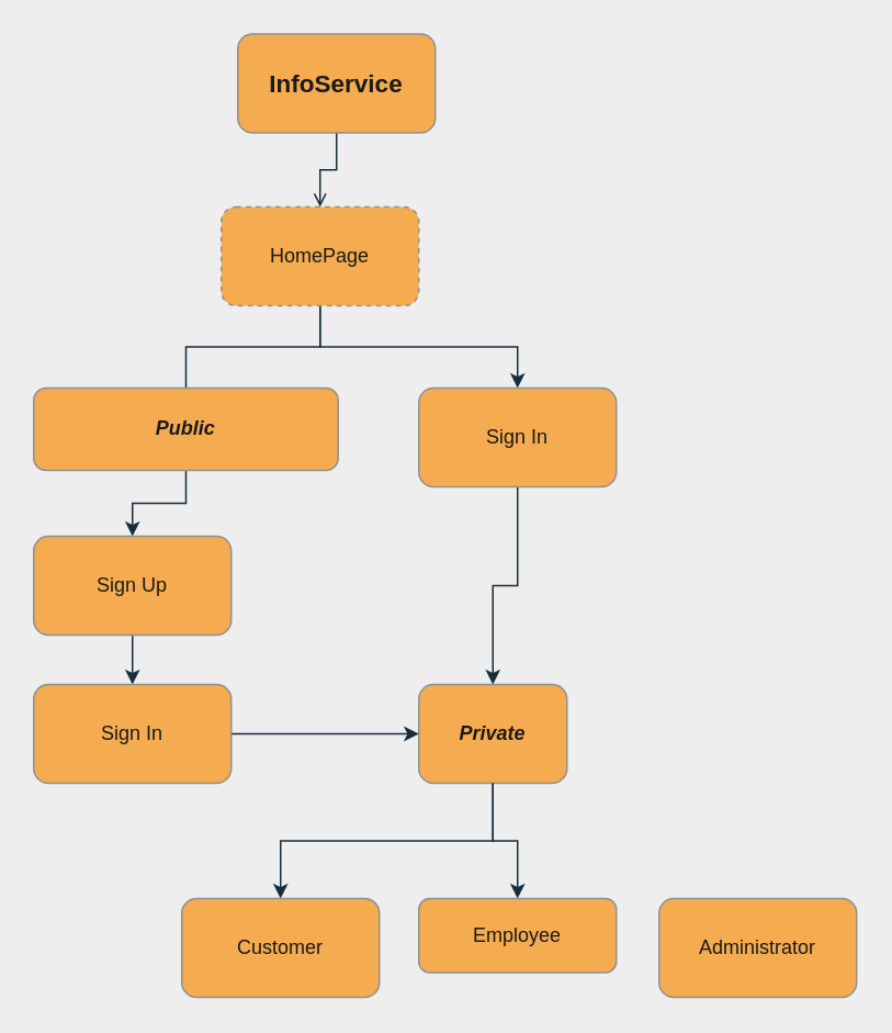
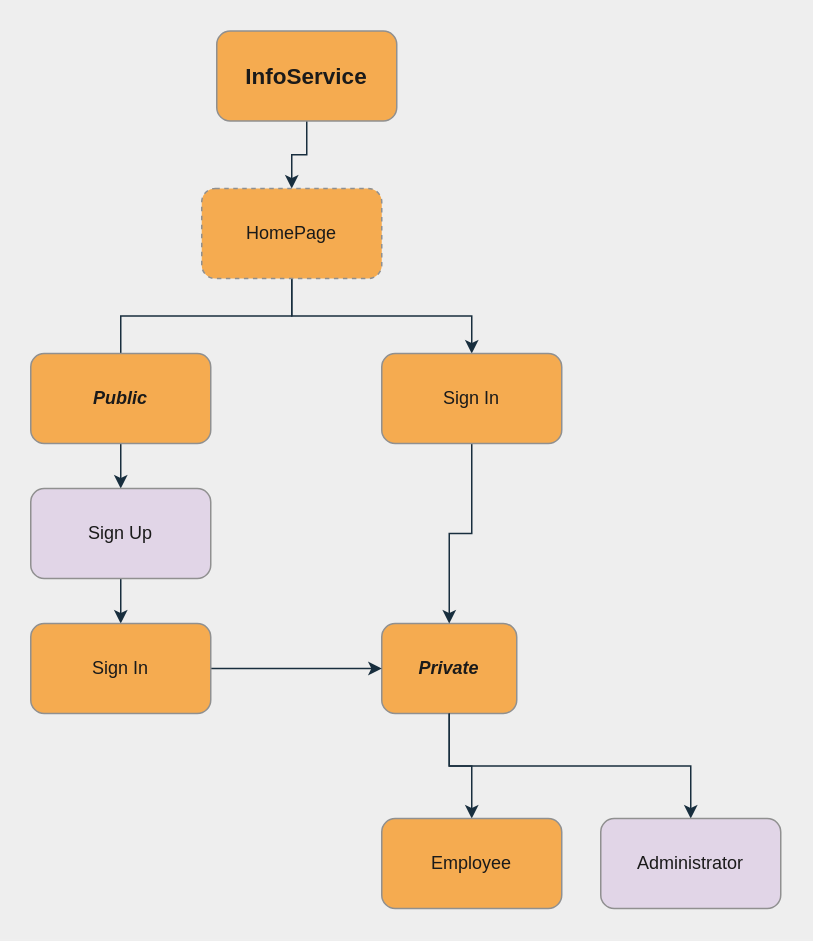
  <mxCell id="0" />
  <mxCell id="1" parent="0" />
- <mxCell id="2" style="edgeStyle=orthogonalEdgeStyle;rounded=0;orthogonalLoop=1;jettySize=auto;html=1;entryX=0.5;entryY=0;entryDx=0;entryDy=0;labelBackgroundColor=#EEEEEE;strokeColor=#182E3E;fontColor=#1A1A1A;endArrow=open;" edge="1" parent="1" source="3" target="6"><mxGeometry relative="1" as="geometry" /></mxCell>
+ <mxCell id="2" style="edgeStyle=orthogonalEdgeStyle;rounded=0;orthogonalLoop=1;jettySize=auto;html=1;entryX=0.5;entryY=0;entryDx=0;entryDy=0;labelBackgroundColor=#EEEEEE;strokeColor=#182E3E;fontColor=#1A1A1A;" edge="1" parent="1" source="3" target="6"><mxGeometry relative="1" as="geometry" /></mxCell>
  <mxCell id="3" value="&lt;b&gt;&lt;font style=&quot;font-size: 15px&quot;&gt;InfoService&lt;/font&gt;&lt;/b&gt;" style="rounded=1;whiteSpace=wrap;html=1;fillColor=#F5AB50;strokeColor=#909090;fontColor=#1A1A1A;" vertex="1" parent="1"><mxGeometry x="144" y="20" width="120" height="60" as="geometry" /></mxCell>
  <mxCell id="4" style="edgeStyle=orthogonalEdgeStyle;rounded=0;orthogonalLoop=1;jettySize=auto;html=1;entryX=0.5;entryY=0;entryDx=0;entryDy=0;labelBackgroundColor=#EEEEEE;strokeColor=#182E3E;fontColor=#1A1A1A;endArrow=none;" edge="1" parent="1" source="6" target="9"><mxGeometry relative="1" as="geometry" /></mxCell>
  <mxCell id="5" style="edgeStyle=orthogonalEdgeStyle;rounded=0;orthogonalLoop=1;jettySize=auto;html=1;exitX=0.5;exitY=1;exitDx=0;exitDy=0;labelBackgroundColor=#EEEEEE;strokeColor=#182E3E;fontColor=#1A1A1A;" edge="1" parent="1" source="6" target="13"><mxGeometry relative="1" as="geometry" /></mxCell>
  <mxCell id="6" value="HomePage" style="rounded=1;whiteSpace=wrap;html=1;fillColor=#F5AB50;strokeColor=#909090;fontColor=#1A1A1A;dashed=1;" vertex="1" parent="1"><mxGeometry x="134" y="125" width="120" height="60" as="geometry" /></mxCell>
  <mxCell id="7" value="&lt;b&gt;&lt;i&gt;Private&lt;/i&gt;&lt;/b&gt;" style="rounded=1;whiteSpace=wrap;html=1;fillColor=#F5AB50;strokeColor=#909090;fontColor=#1A1A1A;" vertex="1" parent="1"><mxGeometry x="254" y="415" width="90" height="60" as="geometry" /></mxCell>
  <mxCell id="8" style="edgeStyle=orthogonalEdgeStyle;rounded=0;orthogonalLoop=1;jettySize=auto;html=1;exitX=0.5;exitY=1;exitDx=0;exitDy=0;entryX=0.5;entryY=0;entryDx=0;entryDy=0;labelBackgroundColor=#EEEEEE;strokeColor=#182E3E;fontColor=#1A1A1A;" edge="1" parent="1" source="9" target="11"><mxGeometry relative="1" as="geometry" /></mxCell>
- <mxCell id="9" value="&lt;b&gt;&lt;i&gt;Public&lt;/i&gt;&lt;/b&gt;" style="rounded=1;whiteSpace=wrap;html=1;fillColor=#F5AB50;strokeColor=#909090;fontColor=#1A1A1A;" vertex="1" parent="1"><mxGeometry x="20" y="235" width="185" height="50" as="geometry" /></mxCell>
+ <mxCell id="9" value="&lt;b&gt;&lt;i&gt;Public&lt;/i&gt;&lt;/b&gt;" style="rounded=1;whiteSpace=wrap;html=1;fillColor=#F5AB50;strokeColor=#909090;fontColor=#1A1A1A;" vertex="1" parent="1"><mxGeometry x="20" y="235" width="120" height="60" as="geometry" /></mxCell>
  <mxCell id="10" style="edgeStyle=orthogonalEdgeStyle;rounded=0;orthogonalLoop=1;jettySize=auto;html=1;exitX=0.5;exitY=1;exitDx=0;exitDy=0;entryX=0.5;entryY=0;entryDx=0;entryDy=0;labelBackgroundColor=#EEEEEE;strokeColor=#182E3E;fontColor=#1A1A1A;" edge="1" parent="1" source="11" target="15"><mxGeometry relative="1" as="geometry" /></mxCell>
- <mxCell id="11" value="Sign Up" style="rounded=1;whiteSpace=wrap;html=1;fillColor=#F5AB50;strokeColor=#909090;fontColor=#1A1A1A;" vertex="1" parent="1"><mxGeometry x="20" y="325" width="120" height="60" as="geometry" /></mxCell>
+ <mxCell id="11" value="Sign Up" style="rounded=1;whiteSpace=wrap;html=1;fillColor=#e1d5e7;strokeColor=#909090;fontColor=#1A1A1A;" vertex="1" parent="1"><mxGeometry x="20" y="325" width="120" height="60" as="geometry" /></mxCell>
  <mxCell id="12" style="edgeStyle=orthogonalEdgeStyle;rounded=0;orthogonalLoop=1;jettySize=auto;html=1;entryX=0.5;entryY=0;entryDx=0;entryDy=0;labelBackgroundColor=#EEEEEE;strokeColor=#182E3E;fontColor=#1A1A1A;" edge="1" parent="1" source="13" target="7"><mxGeometry relative="1" as="geometry" /></mxCell>
  <mxCell id="13" value="Sign In" style="rounded=1;whiteSpace=wrap;html=1;fillColor=#F5AB50;strokeColor=#909090;fontColor=#1A1A1A;" vertex="1" parent="1"><mxGeometry x="254" y="235" width="120" height="60" as="geometry" /></mxCell>
  <mxCell id="14" style="edgeStyle=orthogonalEdgeStyle;rounded=0;orthogonalLoop=1;jettySize=auto;html=1;labelBackgroundColor=#EEEEEE;strokeColor=#182E3E;fontColor=#1A1A1A;" edge="1" parent="1" source="15" target="7"><mxGeometry relative="1" as="geometry" /></mxCell>
  <mxCell id="15" value="Sign In" style="rounded=1;whiteSpace=wrap;html=1;fillColor=#F5AB50;strokeColor=#909090;fontColor=#1A1A1A;" vertex="1" parent="1"><mxGeometry x="20" y="415" width="120" height="60" as="geometry" /></mxCell>
  <mxCell id="16" style="edgeStyle=orthogonalEdgeStyle;rounded=0;orthogonalLoop=1;jettySize=auto;html=1;exitX=0.5;exitY=1;exitDx=0;exitDy=0;entryX=0.5;entryY=0;entryDx=0;entryDy=0;labelBackgroundColor=#EEEEEE;strokeColor=#182E3E;fontColor=#1A1A1A;" edge="1" parent="1" source="7" target="19"><mxGeometry relative="1" as="geometry"><mxPoint x="314" y="565" as="sourcePoint" /></mxGeometry></mxCell>
- <mxCell id="18" style="edgeStyle=orthogonalEdgeStyle;rounded=0;orthogonalLoop=1;jettySize=auto;html=1;exitX=0.5;exitY=1;exitDx=0;exitDy=0;entryX=0.5;entryY=0;entryDx=0;entryDy=0;labelBackgroundColor=#EEEEEE;strokeColor=#182E3E;fontColor=#1A1A1A;" edge="1" parent="1" source="7" target="21"><mxGeometry relative="1" as="geometry"><mxPoint x="314" y="565" as="sourcePoint" /></mxGeometry></mxCell>
- <mxCell id="19" value="Employee" style="rounded=1;whiteSpace=wrap;html=1;fillColor=#F5AB50;strokeColor=#909090;fontColor=#1A1A1A;" vertex="1" parent="1"><mxGeometry x="254" y="545" width="120" height="45" as="geometry" /></mxCell>
- <mxCell id="20" value="Administrator" style="rounded=1;whiteSpace=wrap;html=1;fillColor=#F5AB50;strokeColor=#909090;fontColor=#1A1A1A;" vertex="1" parent="1"><mxGeometry x="400" y="545" width="120" height="60" as="geometry" /></mxCell>
- <mxCell id="21" value="Customer" style="rounded=1;whiteSpace=wrap;html=1;fillColor=#F5AB50;strokeColor=#909090;fontColor=#1A1A1A;" vertex="1" parent="1"><mxGeometry x="110" y="545" width="120" height="60" as="geometry" /></mxCell>
+ <mxCell id="17" style="edgeStyle=orthogonalEdgeStyle;rounded=0;orthogonalLoop=1;jettySize=auto;html=1;exitX=0.5;exitY=1;exitDx=0;exitDy=0;entryX=0.5;entryY=0;entryDx=0;entryDy=0;labelBackgroundColor=#EEEEEE;strokeColor=#182E3E;fontColor=#1A1A1A;" edge="1" parent="1" source="7" target="20"><mxGeometry relative="1" as="geometry"><mxPoint x="314" y="565" as="sourcePoint" /></mxGeometry></mxCell>
+ <mxCell id="19" value="Employee" style="rounded=1;whiteSpace=wrap;html=1;fillColor=#F5AB50;strokeColor=#909090;fontColor=#1A1A1A;" vertex="1" parent="1"><mxGeometry x="254" y="545" width="120" height="60" as="geometry" /></mxCell>
+ <mxCell id="20" value="Administrator" style="rounded=1;whiteSpace=wrap;html=1;fillColor=#e1d5e7;strokeColor=#909090;fontColor=#1A1A1A;" vertex="1" parent="1"><mxGeometry x="400" y="545" width="120" height="60" as="geometry" /></mxCell>
